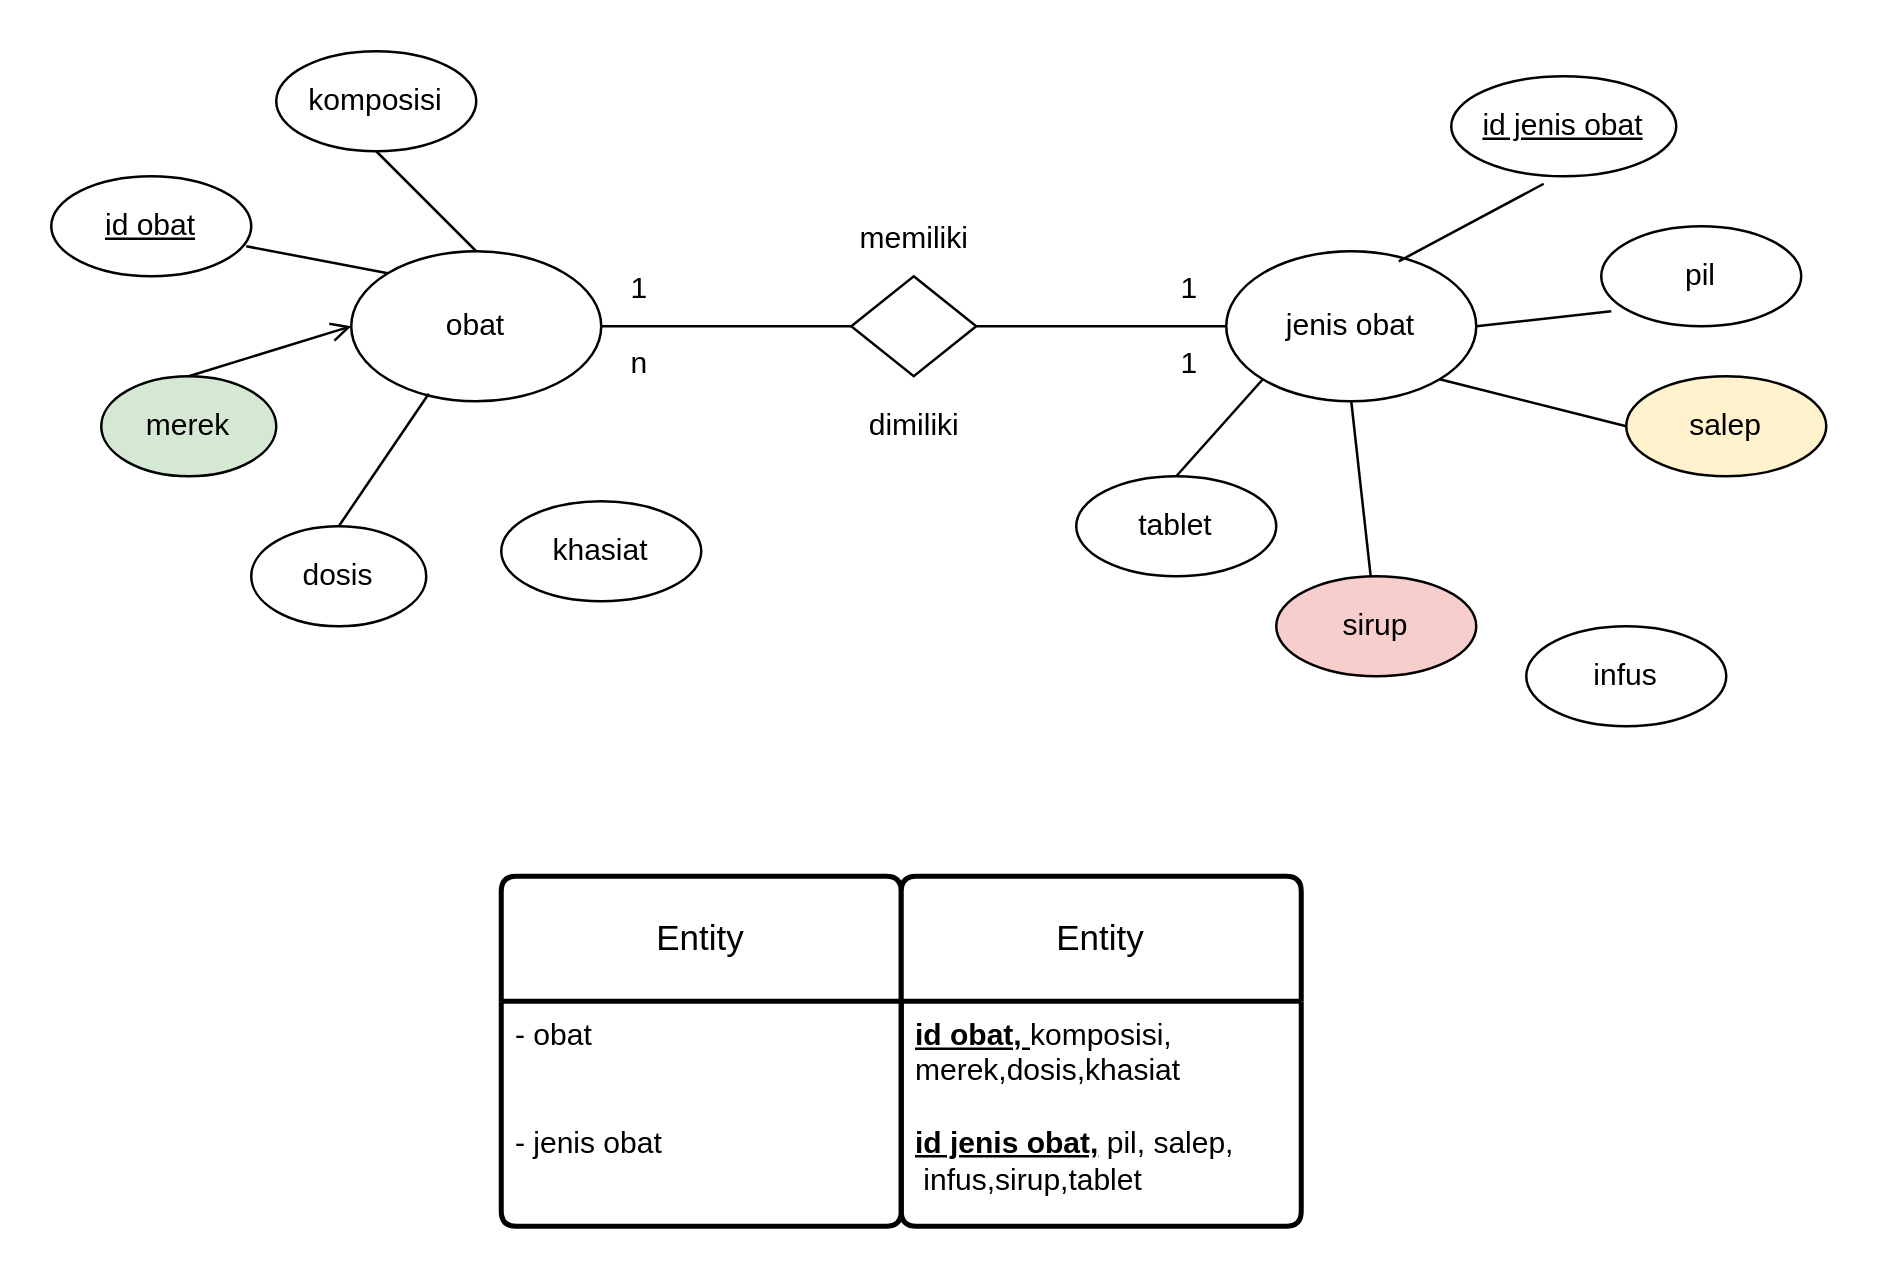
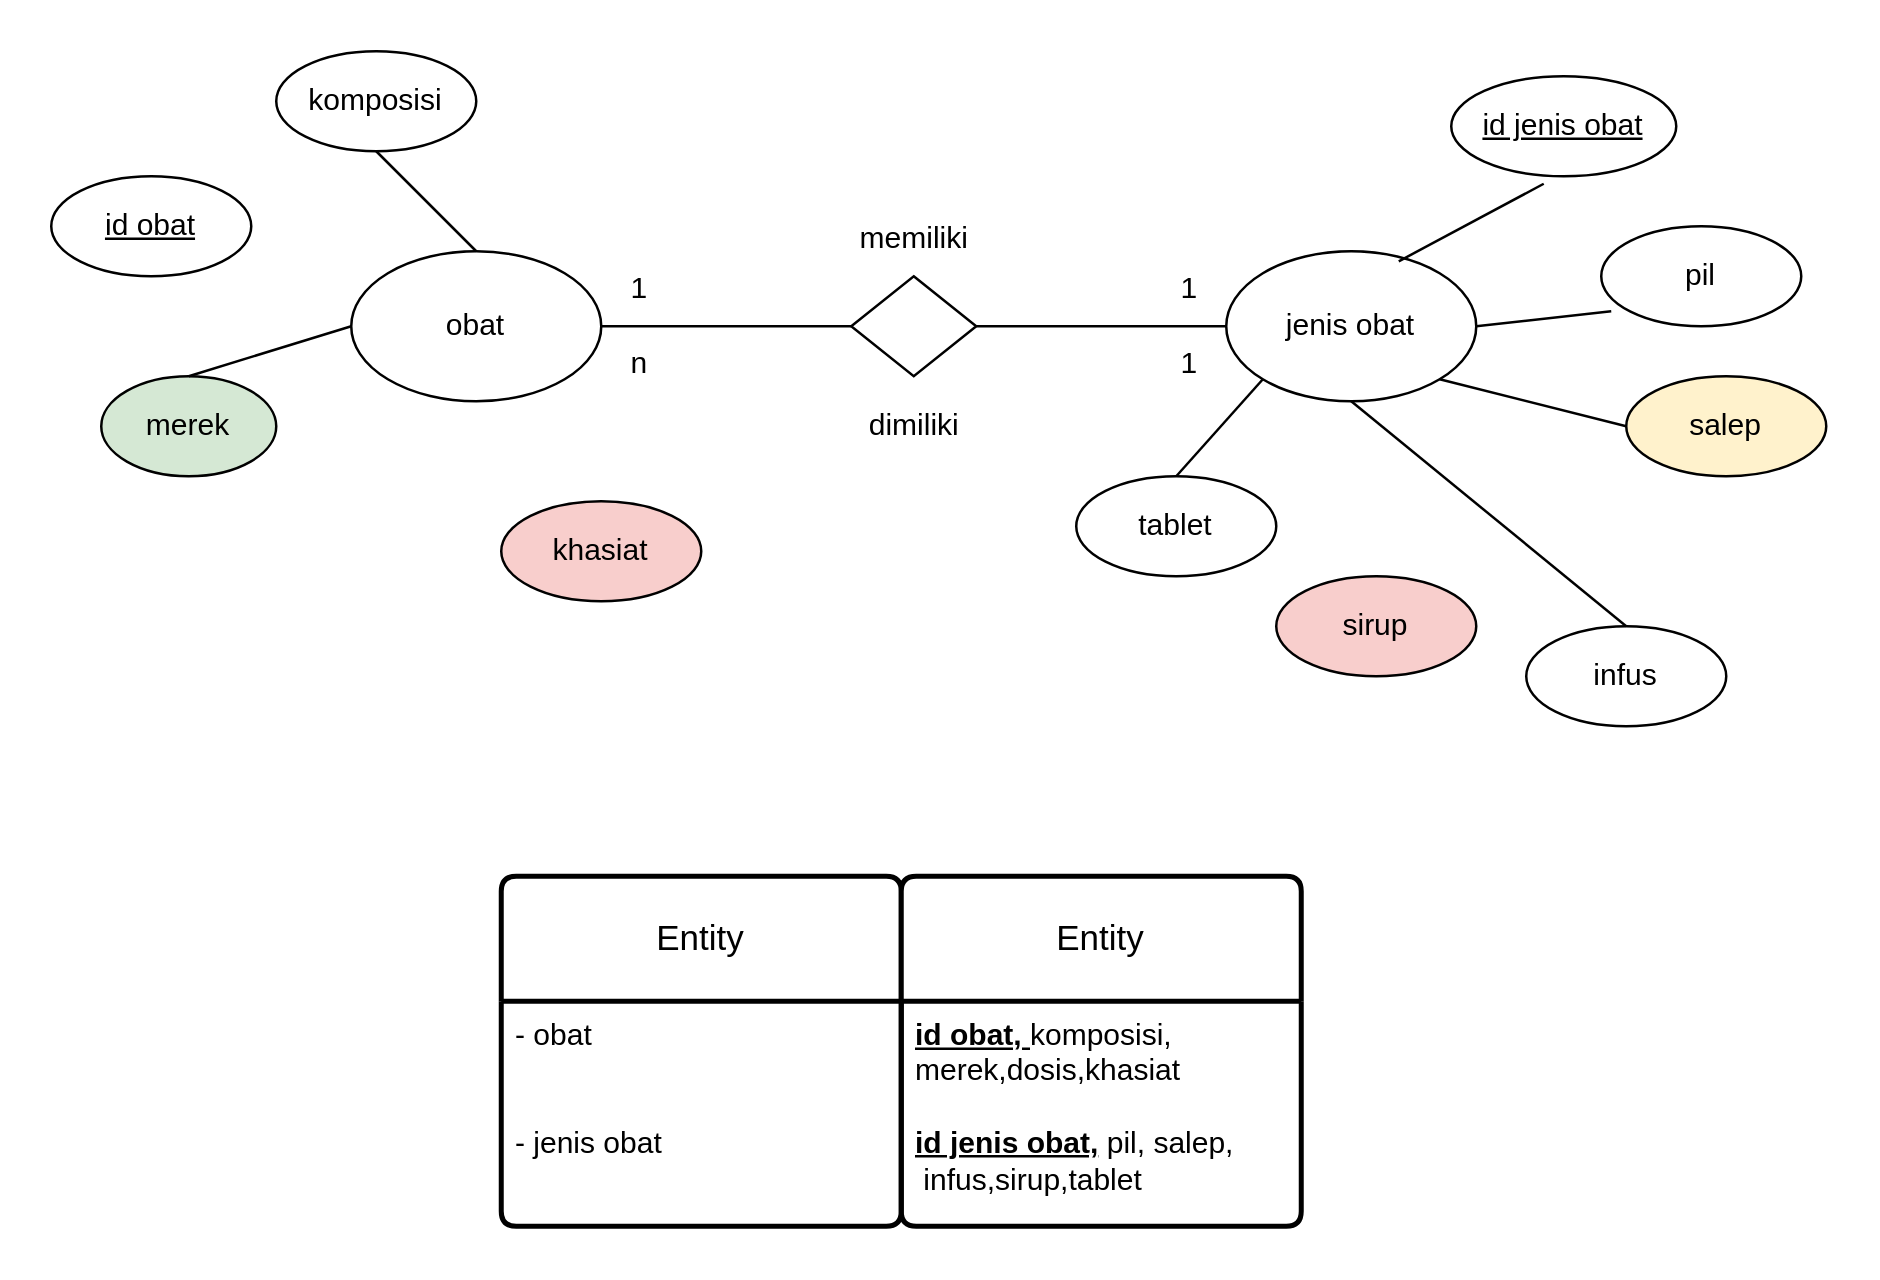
  <mxCell id="0" />
  <mxCell id="1" parent="0" />
  <mxCell id="2" value="obat" style="ellipse;whiteSpace=wrap;html=1;" vertex="1" parent="1"><mxGeometry x="140" y="100" width="100" height="60" as="geometry" /></mxCell>
  <mxCell id="3" value="tablet" style="ellipse;whiteSpace=wrap;html=1;" vertex="1" parent="1"><mxGeometry x="430" y="190" width="80" height="40" as="geometry" /></mxCell>
  <mxCell id="4" value="komposisi" style="ellipse;whiteSpace=wrap;html=1;" vertex="1" parent="1"><mxGeometry x="110" y="20" width="80" height="40" as="geometry" /></mxCell>
  <mxCell id="5" value="sirup" style="ellipse;whiteSpace=wrap;html=1;fillColor=#f8cecc;" vertex="1" parent="1"><mxGeometry x="510" y="230" width="80" height="40" as="geometry" /></mxCell>
  <mxCell id="6" value="jenis obat" style="ellipse;whiteSpace=wrap;html=1;" vertex="1" parent="1"><mxGeometry x="490" y="100" width="100" height="60" as="geometry" /></mxCell>
- <mxCell id="7" value="dosis" style="ellipse;whiteSpace=wrap;html=1;" vertex="1" parent="1"><mxGeometry x="100" y="210" width="70" height="40" as="geometry" /></mxCell>
- <mxCell id="8" value="khasiat" style="ellipse;whiteSpace=wrap;html=1;" vertex="1" parent="1"><mxGeometry x="200" y="200" width="80" height="40" as="geometry" /></mxCell>
+ <mxCell id="8" value="khasiat" style="ellipse;whiteSpace=wrap;html=1;fillColor=#f8cecc;" vertex="1" parent="1"><mxGeometry x="200" y="200" width="80" height="40" as="geometry" /></mxCell>
  <mxCell id="9" value="&lt;u&gt;id obat&lt;/u&gt;" style="ellipse;whiteSpace=wrap;html=1;" vertex="1" parent="1"><mxGeometry x="20" y="70" width="80" height="40" as="geometry" /></mxCell>
  <mxCell id="10" value="merek" style="ellipse;whiteSpace=wrap;html=1;fillColor=#d5e8d4;" vertex="1" parent="1"><mxGeometry x="40" y="150" width="70" height="40" as="geometry" /></mxCell>
  <mxCell id="11" value="" style="rhombus;whiteSpace=wrap;html=1;" vertex="1" parent="1"><mxGeometry x="340" y="110" width="50" height="40" as="geometry" /></mxCell>
  <mxCell id="12" value="" style="endArrow=none;html=1;rounded=0;exitX=1;exitY=0.5;exitDx=0;exitDy=0;entryX=0;entryY=0.5;entryDx=0;entryDy=0;" edge="1" parent="1" source="2" target="11"><mxGeometry width="50" height="50" relative="1" as="geometry"><mxPoint x="390" y="340" as="sourcePoint" /><mxPoint x="440" y="290" as="targetPoint" /></mxGeometry></mxCell>
  <mxCell id="13" value="" style="endArrow=none;html=1;rounded=0;entryX=1;entryY=0.5;entryDx=0;entryDy=0;exitX=0;exitY=0.5;exitDx=0;exitDy=0;" edge="1" parent="1" source="6" target="11"><mxGeometry width="50" height="50" relative="1" as="geometry"><mxPoint x="390" y="340" as="sourcePoint" /><mxPoint x="440" y="290" as="targetPoint" /></mxGeometry></mxCell>
  <mxCell id="14" value="infus" style="ellipse;whiteSpace=wrap;html=1;" vertex="1" parent="1"><mxGeometry x="610" y="250" width="80" height="40" as="geometry" /></mxCell>
  <mxCell id="15" value="salep" style="ellipse;whiteSpace=wrap;html=1;fillColor=#fff2cc;" vertex="1" parent="1"><mxGeometry x="650" y="150" width="80" height="40" as="geometry" /></mxCell>
  <mxCell id="16" value="pil" style="ellipse;whiteSpace=wrap;html=1;" vertex="1" parent="1"><mxGeometry x="640" y="90" width="80" height="40" as="geometry" /></mxCell>
  <mxCell id="17" value="&lt;u&gt;id jenis obat&lt;/u&gt;" style="ellipse;whiteSpace=wrap;html=1;" vertex="1" parent="1"><mxGeometry x="580" y="30" width="90" height="40" as="geometry" /></mxCell>
  <mxCell id="18" value="" style="endArrow=none;html=1;rounded=0;entryX=0.5;entryY=1;entryDx=0;entryDy=0;exitX=0.5;exitY=0;exitDx=0;exitDy=0;" edge="1" parent="1" source="2" target="4"><mxGeometry width="50" height="50" relative="1" as="geometry"><mxPoint x="390" y="280" as="sourcePoint" /><mxPoint x="440" y="230" as="targetPoint" /></mxGeometry></mxCell>
- <mxCell id="19" value="" style="endArrow=none;html=1;rounded=0;entryX=0.975;entryY=0.7;entryDx=0;entryDy=0;entryPerimeter=0;exitX=0;exitY=0;exitDx=0;exitDy=0;" edge="1" parent="1" source="2" target="9"><mxGeometry width="50" height="50" relative="1" as="geometry"><mxPoint x="390" y="280" as="sourcePoint" /><mxPoint x="440" y="230" as="targetPoint" /></mxGeometry></mxCell>
- <mxCell id="20" value="" style="endArrow=open;html=1;rounded=0;entryX=0;entryY=0.5;entryDx=0;entryDy=0;exitX=0.5;exitY=0;exitDx=0;exitDy=0;" edge="1" parent="1" source="10" target="2"><mxGeometry width="50" height="50" relative="1" as="geometry"><mxPoint x="390" y="280" as="sourcePoint" /><mxPoint x="440" y="230" as="targetPoint" /></mxGeometry></mxCell>
- <mxCell id="21" value="" style="endArrow=none;html=1;rounded=0;entryX=0.31;entryY=0.95;entryDx=0;entryDy=0;entryPerimeter=0;exitX=0.5;exitY=0;exitDx=0;exitDy=0;" edge="1" parent="1" source="7" target="2"><mxGeometry width="50" height="50" relative="1" as="geometry"><mxPoint x="390" y="280" as="sourcePoint" /><mxPoint x="440" y="230" as="targetPoint" /></mxGeometry></mxCell>
+ <mxCell id="20" value="" style="endArrow=none;html=1;rounded=0;entryX=0;entryY=0.5;entryDx=0;entryDy=0;exitX=0.5;exitY=0;exitDx=0;exitDy=0;" edge="1" parent="1" source="10" target="2"><mxGeometry width="50" height="50" relative="1" as="geometry"><mxPoint x="390" y="280" as="sourcePoint" /><mxPoint x="440" y="230" as="targetPoint" /></mxGeometry></mxCell>
  <mxCell id="22" value="" style="endArrow=none;html=1;rounded=0;entryX=0.411;entryY=1.075;entryDx=0;entryDy=0;entryPerimeter=0;exitX=0.69;exitY=0.067;exitDx=0;exitDy=0;exitPerimeter=0;" edge="1" parent="1" source="6" target="17"><mxGeometry width="50" height="50" relative="1" as="geometry"><mxPoint x="390" y="280" as="sourcePoint" /><mxPoint x="440" y="230" as="targetPoint" /></mxGeometry></mxCell>
  <mxCell id="23" value="" style="endArrow=none;html=1;rounded=0;entryX=0.05;entryY=0.85;entryDx=0;entryDy=0;entryPerimeter=0;exitX=1;exitY=0.5;exitDx=0;exitDy=0;" edge="1" parent="1" source="6" target="16"><mxGeometry width="50" height="50" relative="1" as="geometry"><mxPoint x="390" y="280" as="sourcePoint" /><mxPoint x="440" y="230" as="targetPoint" /></mxGeometry></mxCell>
  <mxCell id="24" value="" style="endArrow=none;html=1;rounded=0;entryX=0;entryY=0.5;entryDx=0;entryDy=0;exitX=1;exitY=1;exitDx=0;exitDy=0;" edge="1" parent="1" source="6" target="15"><mxGeometry width="50" height="50" relative="1" as="geometry"><mxPoint x="390" y="280" as="sourcePoint" /><mxPoint x="440" y="230" as="targetPoint" /></mxGeometry></mxCell>
- <mxCell id="25" value="" style="endArrow=none;html=1;rounded=0;exitX=0.5;exitY=1;exitDx=0;exitDy=0;" edge="1" parent="1" source="6" target="5"><mxGeometry width="50" height="50" relative="1" as="geometry"><mxPoint x="390" y="280" as="sourcePoint" /><mxPoint x="440" y="230" as="targetPoint" /></mxGeometry></mxCell>
+ <mxCell id="25" value="" style="endArrow=none;html=1;rounded=0;entryX=0.5;entryY=0;entryDx=0;entryDy=0;exitX=0.5;exitY=1;exitDx=0;exitDy=0;" edge="1" parent="1" source="6" target="14"><mxGeometry width="50" height="50" relative="1" as="geometry"><mxPoint x="390" y="280" as="sourcePoint" /><mxPoint x="440" y="230" as="targetPoint" /></mxGeometry></mxCell>
  <mxCell id="26" value="" style="endArrow=none;html=1;rounded=0;entryX=0;entryY=1;entryDx=0;entryDy=0;exitX=0.5;exitY=0;exitDx=0;exitDy=0;" edge="1" parent="1" source="3" target="6"><mxGeometry width="50" height="50" relative="1" as="geometry"><mxPoint x="390" y="280" as="sourcePoint" /><mxPoint x="440" y="230" as="targetPoint" /></mxGeometry></mxCell>
  <mxCell id="27" value="1" style="text;html=1;align=center;verticalAlign=middle;resizable=0;points=[];autosize=1;strokeColor=none;fillColor=none;" vertex="1" parent="1"><mxGeometry x="240" y="100" width="30" height="30" as="geometry" /></mxCell>
  <mxCell id="28" value="n" style="text;html=1;align=center;verticalAlign=middle;resizable=0;points=[];autosize=1;strokeColor=none;fillColor=none;" vertex="1" parent="1"><mxGeometry x="240" y="130" width="30" height="30" as="geometry" /></mxCell>
  <mxCell id="29" value="memiliki" style="text;html=1;align=center;verticalAlign=middle;resizable=0;points=[];autosize=1;strokeColor=none;fillColor=none;" vertex="1" parent="1"><mxGeometry x="330" y="80" width="70" height="30" as="geometry" /></mxCell>
  <mxCell id="30" value="dimiliki" style="text;html=1;align=center;verticalAlign=middle;resizable=0;points=[];autosize=1;strokeColor=none;fillColor=none;" vertex="1" parent="1"><mxGeometry x="335" y="155" width="60" height="30" as="geometry" /></mxCell>
  <mxCell id="31" value="1" style="text;html=1;align=center;verticalAlign=middle;resizable=0;points=[];autosize=1;strokeColor=none;fillColor=none;" vertex="1" parent="1"><mxGeometry x="460" y="100" width="30" height="30" as="geometry" /></mxCell>
  <mxCell id="32" value="1" style="text;html=1;align=center;verticalAlign=middle;resizable=0;points=[];autosize=1;strokeColor=none;fillColor=none;" vertex="1" parent="1"><mxGeometry x="460" y="130" width="30" height="30" as="geometry" /></mxCell>
  <mxCell id="33" value="Entity" style="swimlane;childLayout=stackLayout;horizontal=1;startSize=50;horizontalStack=0;rounded=1;fontSize=14;fontStyle=0;strokeWidth=2;resizeParent=0;resizeLast=1;shadow=0;dashed=0;align=center;arcSize=4;whiteSpace=wrap;html=1;" vertex="1" parent="1"><mxGeometry x="200" y="350" width="160" height="140" as="geometry" /></mxCell>
  <mxCell id="34" value="- obat&lt;div&gt;&lt;br&gt;&lt;/div&gt;&lt;div&gt;&lt;br&gt;&lt;/div&gt;&lt;div&gt;- jenis obat&lt;/div&gt;" style="align=left;strokeColor=none;fillColor=none;spacingLeft=4;fontSize=12;verticalAlign=top;resizable=0;rotatable=0;part=1;html=1;" vertex="1" parent="33"><mxGeometry y="50" width="160" height="90" as="geometry" /></mxCell>
  <mxCell id="35" value="Entity" style="swimlane;childLayout=stackLayout;horizontal=1;startSize=50;horizontalStack=0;rounded=1;fontSize=14;fontStyle=0;strokeWidth=2;resizeParent=0;resizeLast=1;shadow=0;dashed=0;align=center;arcSize=4;whiteSpace=wrap;html=1;" vertex="1" parent="1"><mxGeometry x="360" y="350" width="160" height="140" as="geometry" /></mxCell>
  <mxCell id="36" value="&lt;u style=&quot;font-weight: bold;&quot;&gt;id obat, &lt;/u&gt;komposisi,&amp;nbsp;&lt;div&gt;merek,dosis,khasiat&lt;div&gt;&lt;br&gt;&lt;/div&gt;&lt;/div&gt;&lt;div&gt;&lt;u style=&quot;font-weight: bold;&quot;&gt;id jenis obat,&lt;/u&gt;&amp;nbsp;pil, salep,&lt;/div&gt;&lt;div&gt;&amp;nbsp;infus,sirup,tablet&lt;/div&gt;" style="align=left;strokeColor=none;fillColor=none;spacingLeft=4;fontSize=12;verticalAlign=top;resizable=0;rotatable=0;part=1;html=1;" vertex="1" parent="35"><mxGeometry y="50" width="160" height="90" as="geometry" /></mxCell>
